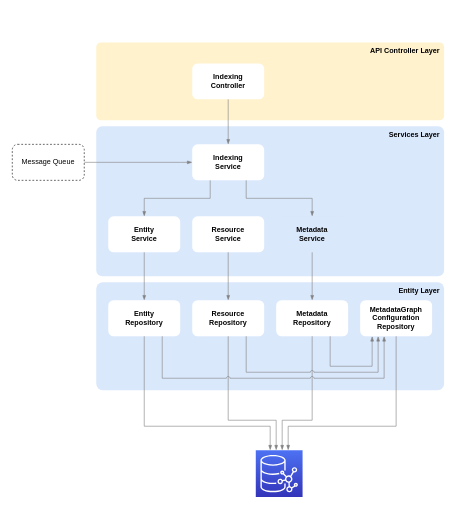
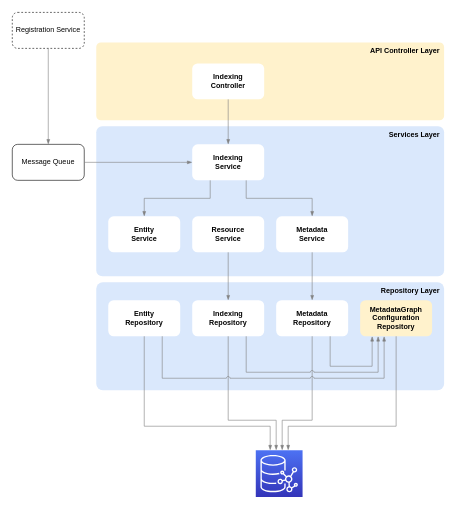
  <mxCell id="0" />
  <mxCell id="1" parent="0" />
  <mxCell id="2" value="API Controller Layer" style="rounded=1;whiteSpace=wrap;html=1;arcSize=6;align=right;horizontal=1;labelPosition=center;verticalLabelPosition=middle;verticalAlign=top;spacingRight=5;strokeWidth=1;perimeterSpacing=1;fontStyle=1;fillColor=#fff2cc;strokeColor=none;" parent="1" vertex="1"><mxGeometry x="160" y="70" width="580" height="130" as="geometry" /></mxCell>
- <mxCell id="3" value="Entity Layer" style="rounded=1;whiteSpace=wrap;html=1;arcSize=6;verticalAlign=top;align=right;spacingRight=5;fontStyle=1;fillColor=#dae8fc;strokeColor=none;" parent="1" vertex="1"><mxGeometry x="160" y="470" width="580" height="180" as="geometry" /></mxCell>
+ <mxCell id="3" value="Repository Layer" style="rounded=1;whiteSpace=wrap;html=1;arcSize=6;verticalAlign=top;align=right;spacingRight=5;fontStyle=1;fillColor=#dae8fc;strokeColor=none;" parent="1" vertex="1"><mxGeometry x="160" y="470" width="580" height="180" as="geometry" /></mxCell>
  <mxCell id="4" value="Services Layer" style="rounded=1;whiteSpace=wrap;html=1;arcSize=4;imageHeight=24;imageAspect=1;verticalAlign=top;align=right;spacingRight=5;fillColor=#dae8fc;strokeColor=none;fontStyle=1" parent="1" vertex="1"><mxGeometry x="160" y="210" width="580" height="250" as="geometry" /></mxCell>
  <mxCell id="5" value="Indexing&lt;br&gt;Controller" style="rounded=1;whiteSpace=wrap;html=1;strokeColor=none;fontStyle=1" parent="1" vertex="1"><mxGeometry x="320" y="105" width="120" height="60" as="geometry" /></mxCell>
  <mxCell id="6" value="Indexing&lt;br&gt;Service" style="rounded=1;whiteSpace=wrap;html=1;fontStyle=1;strokeColor=none;" parent="1" vertex="1"><mxGeometry x="320" y="240" width="120" height="60" as="geometry" /></mxCell>
  <mxCell id="7" value="" style="edgeStyle=orthogonalEdgeStyle;rounded=0;orthogonalLoop=1;jettySize=auto;html=1;fontStyle=1;strokeColor=#808080;endArrow=blockThin;endFill=1;exitX=0.5;exitY=1;exitDx=0;exitDy=0;" parent="1" source="5" edge="1"><mxGeometry relative="1" as="geometry"><mxPoint x="490" y="440" as="sourcePoint" /><mxPoint x="380" y="240" as="targetPoint" /></mxGeometry></mxCell>
  <mxCell id="8" value="Entity&lt;br&gt;Repository" style="rounded=1;whiteSpace=wrap;html=1;fontStyle=1;strokeColor=none;" parent="1" vertex="1"><mxGeometry x="180" y="500" width="120" height="60" as="geometry" /></mxCell>
+ <mxCell id="9" value="Registration Service" style="rounded=1;whiteSpace=wrap;html=1;dashed=1;" parent="1" vertex="1"><mxGeometry x="20" y="20" width="120" height="60" as="geometry" /></mxCell>
  <mxCell id="10" value="Entity&lt;br&gt;Service" style="rounded=1;whiteSpace=wrap;html=1;fontStyle=1;strokeColor=none;" parent="1" vertex="1"><mxGeometry x="180" y="360" width="120" height="60" as="geometry" /></mxCell>
  <mxCell id="11" value="Resource&lt;br&gt;Service" style="rounded=1;whiteSpace=wrap;html=1;fontStyle=1;strokeColor=none;" parent="1" vertex="1"><mxGeometry x="320" y="360" width="120" height="60" as="geometry" /></mxCell>
- <mxCell id="12" value="Metadata&lt;br&gt;Service" style="rounded=1;whiteSpace=wrap;html=1;fontStyle=1;strokeColor=none;fillColor=#dae8fc;" parent="1" vertex="1"><mxGeometry x="460" y="360" width="120" height="60" as="geometry" /></mxCell>
+ <mxCell id="12" value="Metadata&lt;br&gt;Service" style="rounded=1;whiteSpace=wrap;html=1;fontStyle=1;strokeColor=none;" parent="1" vertex="1"><mxGeometry x="460" y="360" width="120" height="60" as="geometry" /></mxCell>
  <mxCell id="13" style="edgeStyle=orthogonalEdgeStyle;rounded=0;orthogonalLoop=1;jettySize=auto;html=1;exitX=0.75;exitY=1;exitDx=0;exitDy=0;strokeColor=#808080;endArrow=blockThin;endFill=1;fontStyle=1" parent="1" source="6" target="12" edge="1"><mxGeometry relative="1" as="geometry"><mxPoint x="390" y="310" as="sourcePoint" /><mxPoint x="390" y="370" as="targetPoint" /></mxGeometry></mxCell>
  <mxCell id="14" style="edgeStyle=orthogonalEdgeStyle;rounded=0;orthogonalLoop=1;jettySize=auto;html=1;exitX=0.25;exitY=1;exitDx=0;exitDy=0;strokeColor=#808080;endArrow=blockThin;endFill=1;fontStyle=1" parent="1" source="6" target="10" edge="1"><mxGeometry relative="1" as="geometry"><mxPoint x="420" y="310" as="sourcePoint" /><mxPoint x="570" y="370" as="targetPoint" /></mxGeometry></mxCell>
- <mxCell id="15" value="Resource&lt;br&gt;Repository" style="rounded=1;whiteSpace=wrap;html=1;fontStyle=1;strokeColor=none;" parent="1" vertex="1"><mxGeometry x="320" y="500" width="120" height="60" as="geometry" /></mxCell>
+ <mxCell id="15" value="Indexing&lt;br&gt;Repository" style="rounded=1;whiteSpace=wrap;html=1;fontStyle=1;strokeColor=none;" parent="1" vertex="1"><mxGeometry x="320" y="500" width="120" height="60" as="geometry" /></mxCell>
  <mxCell id="16" value="Metadata&lt;br&gt;Repository" style="rounded=1;whiteSpace=wrap;html=1;fontStyle=1;strokeColor=none;" parent="1" vertex="1"><mxGeometry x="460" y="500" width="120" height="60" as="geometry" /></mxCell>
- <mxCell id="17" value="MetadataGraph&lt;br&gt;Configuration&lt;br&gt;Repository" style="rounded=1;whiteSpace=wrap;html=1;fontStyle=1;strokeColor=none;" parent="1" vertex="1"><mxGeometry x="600" y="500" width="120" height="60" as="geometry" /></mxCell>
+ <mxCell id="17" value="MetadataGraph&lt;br&gt;Configuration&lt;br&gt;Repository" style="rounded=1;whiteSpace=wrap;html=1;fontStyle=1;strokeColor=none;fillColor=#fff2cc;" parent="1" vertex="1"><mxGeometry x="600" y="500" width="120" height="60" as="geometry" /></mxCell>
  <mxCell id="18" value="" style="outlineConnect=0;fontColor=#232F3E;gradientColor=#4D72F3;gradientDirection=north;fillColor=#3334B9;strokeColor=#ffffff;dashed=0;verticalLabelPosition=bottom;verticalAlign=top;align=center;html=1;fontSize=12;fontStyle=0;aspect=fixed;shape=mxgraph.aws4.resourceIcon;resIcon=mxgraph.aws4.neptune;" parent="1" vertex="1"><mxGeometry x="426" y="750" width="78" height="78" as="geometry" /></mxCell>
  <mxCell id="19" style="edgeStyle=orthogonalEdgeStyle;rounded=0;orthogonalLoop=1;jettySize=auto;html=1;exitX=0.5;exitY=1;exitDx=0;exitDy=0;strokeColor=#808080;endArrow=blockThin;endFill=1;fontStyle=1;" parent="1" source="8" target="18" edge="1"><mxGeometry relative="1" as="geometry"><mxPoint x="280" y="570" as="sourcePoint" /><mxPoint x="710" y="570" as="targetPoint" /><Array as="points"><mxPoint x="240" y="710" /><mxPoint x="450" y="710" /></Array></mxGeometry></mxCell>
  <mxCell id="20" style="edgeStyle=orthogonalEdgeStyle;rounded=0;orthogonalLoop=1;jettySize=auto;html=1;strokeColor=#808080;endArrow=blockThin;endFill=1;fontStyle=1;" parent="1" source="15" target="18" edge="1"><mxGeometry relative="1" as="geometry"><mxPoint x="290" y="580" as="sourcePoint" /><mxPoint x="720" y="580" as="targetPoint" /><Array as="points"><mxPoint x="380" y="700" /><mxPoint x="460" y="700" /></Array></mxGeometry></mxCell>
  <mxCell id="21" style="edgeStyle=orthogonalEdgeStyle;rounded=0;orthogonalLoop=1;jettySize=auto;html=1;strokeColor=#808080;endArrow=blockThin;endFill=1;fontStyle=1;" parent="1" source="16" target="18" edge="1"><mxGeometry relative="1" as="geometry"><mxPoint x="300" y="590" as="sourcePoint" /><mxPoint x="730" y="590" as="targetPoint" /><Array as="points"><mxPoint x="520" y="700" /><mxPoint x="470" y="700" /></Array></mxGeometry></mxCell>
  <mxCell id="22" style="edgeStyle=orthogonalEdgeStyle;rounded=0;orthogonalLoop=1;jettySize=auto;html=1;strokeColor=#808080;endArrow=blockThin;endFill=1;fontStyle=1;exitX=0.5;exitY=1;exitDx=0;exitDy=0;" parent="1" source="17" target="18" edge="1"><mxGeometry relative="1" as="geometry"><mxPoint x="310" y="600" as="sourcePoint" /><mxPoint x="740" y="600" as="targetPoint" /><Array as="points"><mxPoint x="660" y="710" /><mxPoint x="480" y="710" /></Array></mxGeometry></mxCell>
  <mxCell id="23" style="edgeStyle=orthogonalEdgeStyle;rounded=0;orthogonalLoop=1;jettySize=auto;html=1;exitX=0.75;exitY=1;exitDx=0;exitDy=0;strokeColor=#808080;endArrow=blockThin;endFill=1;fontStyle=1;jumpStyle=arc;" parent="1" source="8" edge="1"><mxGeometry relative="1" as="geometry"><mxPoint x="360" y="310" as="sourcePoint" /><mxPoint x="640" y="560" as="targetPoint" /><Array as="points"><mxPoint x="270" y="630" /><mxPoint x="640" y="630" /><mxPoint x="640" y="560" /></Array></mxGeometry></mxCell>
  <mxCell id="24" style="edgeStyle=orthogonalEdgeStyle;rounded=0;orthogonalLoop=1;jettySize=auto;html=1;exitX=0.75;exitY=1;exitDx=0;exitDy=0;strokeColor=#808080;endArrow=blockThin;endFill=1;fontStyle=1;jumpStyle=arc;" parent="1" source="15" edge="1"><mxGeometry relative="1" as="geometry"><mxPoint x="280" y="570" as="sourcePoint" /><mxPoint x="630" y="560" as="targetPoint" /><Array as="points"><mxPoint x="410" y="620" /><mxPoint x="630" y="620" /><mxPoint x="630" y="560" /></Array></mxGeometry></mxCell>
  <mxCell id="25" style="edgeStyle=orthogonalEdgeStyle;rounded=0;orthogonalLoop=1;jettySize=auto;html=1;exitX=0.75;exitY=1;exitDx=0;exitDy=0;strokeColor=#808080;endArrow=blockThin;endFill=1;fontStyle=1;entryX=0.167;entryY=1;entryDx=0;entryDy=0;jumpStyle=arc;entryPerimeter=0;" parent="1" source="16" target="17" edge="1"><mxGeometry relative="1" as="geometry"><mxPoint x="424.8" y="569.04" as="sourcePoint" /><mxPoint x="720" y="570" as="targetPoint" /><Array as="points"><mxPoint x="550" y="610" /><mxPoint x="620" y="610" /></Array></mxGeometry></mxCell>
  <mxCell id="26" style="edgeStyle=orthogonalEdgeStyle;rounded=0;orthogonalLoop=1;jettySize=auto;html=1;exitX=0.5;exitY=1;exitDx=0;exitDy=0;strokeColor=#808080;endArrow=blockThin;endFill=1;fontStyle=1" parent="1" source="12" target="16" edge="1"><mxGeometry relative="1" as="geometry"><mxPoint x="420" y="310" as="sourcePoint" /><mxPoint x="530" y="370" as="targetPoint" /></mxGeometry></mxCell>
  <mxCell id="27" style="edgeStyle=orthogonalEdgeStyle;rounded=0;orthogonalLoop=1;jettySize=auto;html=1;strokeColor=#808080;endArrow=blockThin;endFill=1;fontStyle=1" parent="1" source="11" target="15" edge="1"><mxGeometry relative="1" as="geometry"><mxPoint x="530" y="430" as="sourcePoint" /><mxPoint x="530" y="510" as="targetPoint" /></mxGeometry></mxCell>
- <mxCell id="28" style="edgeStyle=orthogonalEdgeStyle;rounded=0;orthogonalLoop=1;jettySize=auto;html=1;strokeColor=#808080;endArrow=blockThin;endFill=1;fontStyle=1" parent="1" source="10" target="8" edge="1"><mxGeometry relative="1" as="geometry"><mxPoint x="540" y="440" as="sourcePoint" /><mxPoint x="540" y="520" as="targetPoint" /></mxGeometry></mxCell>
- <mxCell id="29" value="Message Queue" style="rounded=1;whiteSpace=wrap;html=1;dashed=1;" parent="1" vertex="1"><mxGeometry x="20" y="240" width="120" height="60" as="geometry" /></mxCell>
+ <mxCell id="29" value="Message Queue" style="rounded=1;whiteSpace=wrap;html=1;dashed=0;" parent="1" vertex="1"><mxGeometry x="20" y="240" width="120" height="60" as="geometry" /></mxCell>
+ <mxCell id="30" value="" style="edgeStyle=orthogonalEdgeStyle;rounded=0;orthogonalLoop=1;jettySize=auto;html=1;fontStyle=1;strokeColor=#808080;endArrow=blockThin;endFill=1;entryX=0.5;entryY=0;entryDx=0;entryDy=0;" parent="1" source="9" target="29" edge="1"><mxGeometry relative="1" as="geometry"><mxPoint x="186" y="-20" as="sourcePoint" /><mxPoint x="390" y="115" as="targetPoint" /><Array as="points" /></mxGeometry></mxCell>
  <mxCell id="31" value="" style="edgeStyle=orthogonalEdgeStyle;rounded=0;orthogonalLoop=1;jettySize=auto;html=1;fontStyle=1;strokeColor=#808080;endArrow=blockThin;endFill=1;" parent="1" source="29" target="6" edge="1"><mxGeometry relative="1" as="geometry"><mxPoint x="196" y="-10" as="sourcePoint" /><mxPoint x="400" y="125" as="targetPoint" /><Array as="points"><mxPoint x="300" y="270" /><mxPoint x="300" y="270" /></Array></mxGeometry></mxCell>
